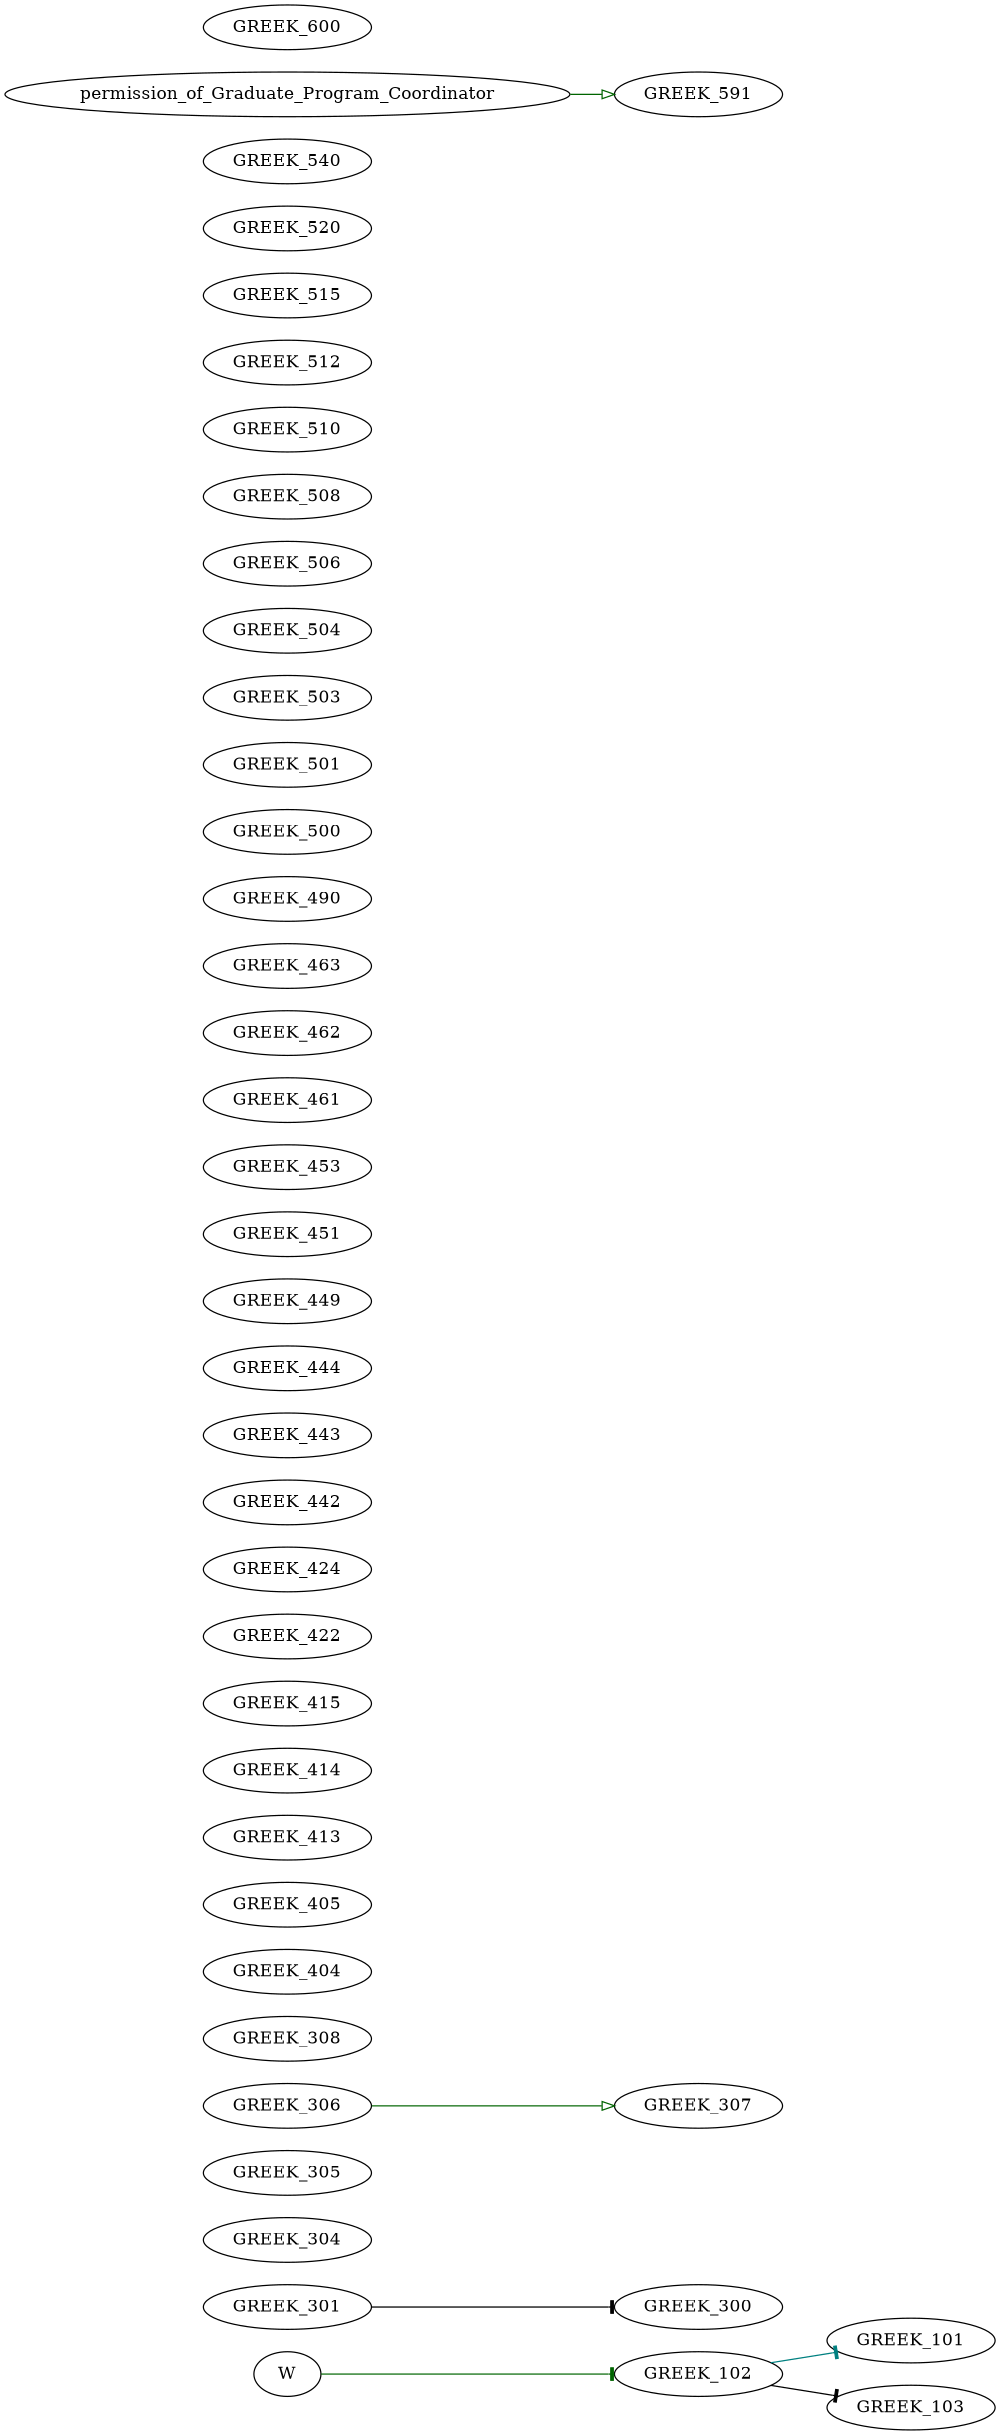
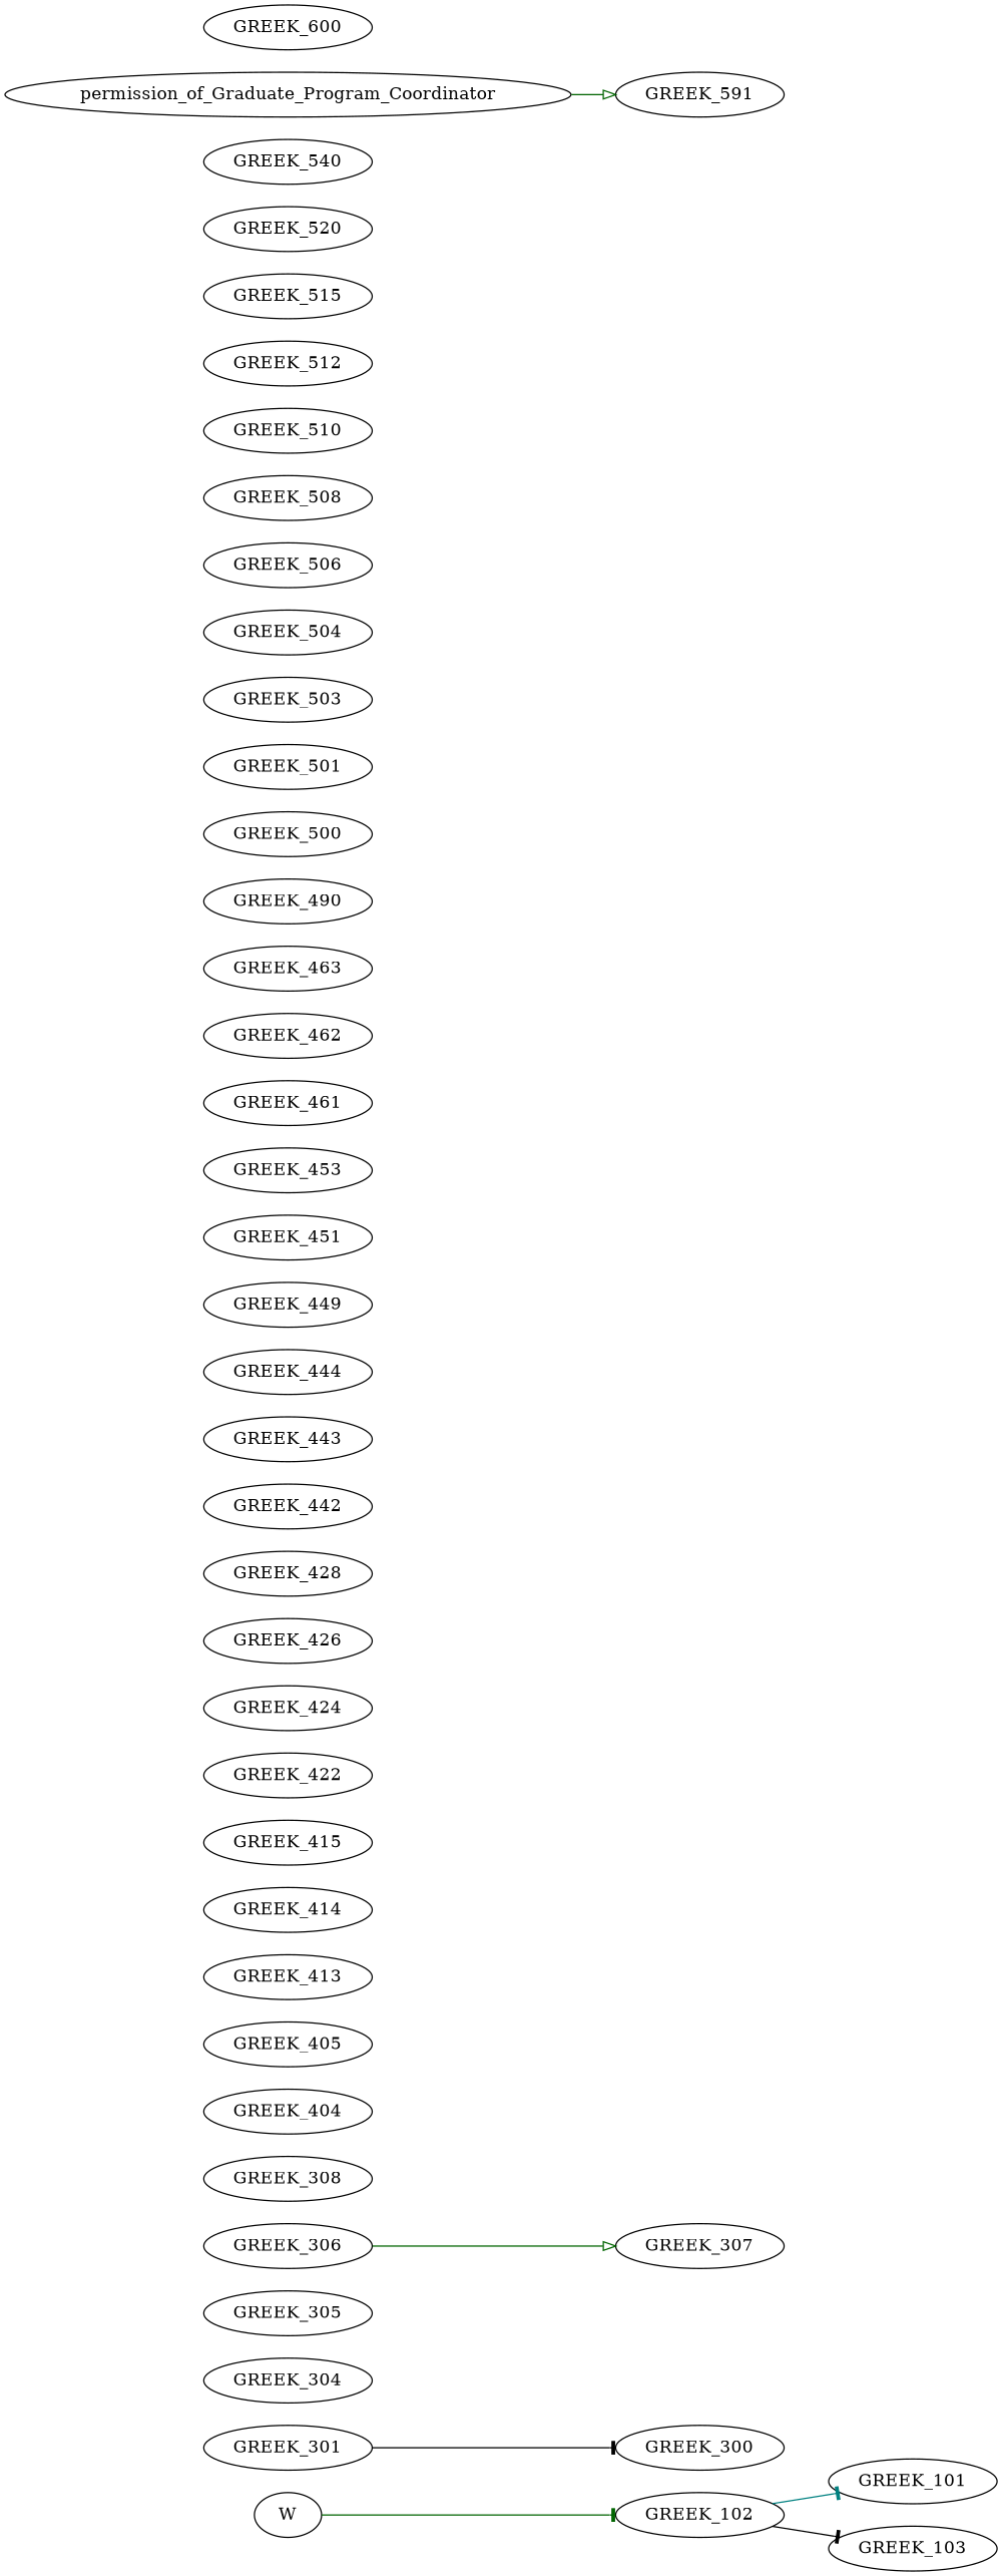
  digraph {
    rankdir=LR
    edge [arrowhead=tee color=darkgreen]
    GREEK_102
    GREEK_101
    GREEK_103
    W
    GREEK_301
    GREEK_300
    GREEK_304
    GREEK_305
    GREEK_306
    GREEK_307
    GREEK_308
    GREEK_404
    GREEK_405
    GREEK_413
    GREEK_414
    GREEK_415
    GREEK_422
    GREEK_424
+   GREEK_426
+   GREEK_428
    GREEK_442
    GREEK_443
    GREEK_444
    GREEK_449
    GREEK_451
    GREEK_453
    GREEK_461
    GREEK_462
    GREEK_463
    GREEK_490
    GREEK_500
    GREEK_501
    GREEK_503
    GREEK_504
    GREEK_506
    GREEK_508
    GREEK_510
    GREEK_512
    GREEK_515
    GREEK_520
    GREEK_540
    n42 [label=GREEK_591]
    permission_of_Graduate_Program_Coordinator
    GREEK_600
    GREEK_102 -> GREEK_101 [color=teal]
    GREEK_102 -> GREEK_103 [color=black]
    W -> GREEK_102
    GREEK_301 -> GREEK_300 [color=black]
    GREEK_306 -> GREEK_307 [arrowhead=onormal]
    permission_of_Graduate_Program_Coordinator -> n42 [arrowhead=onormal]
  }
